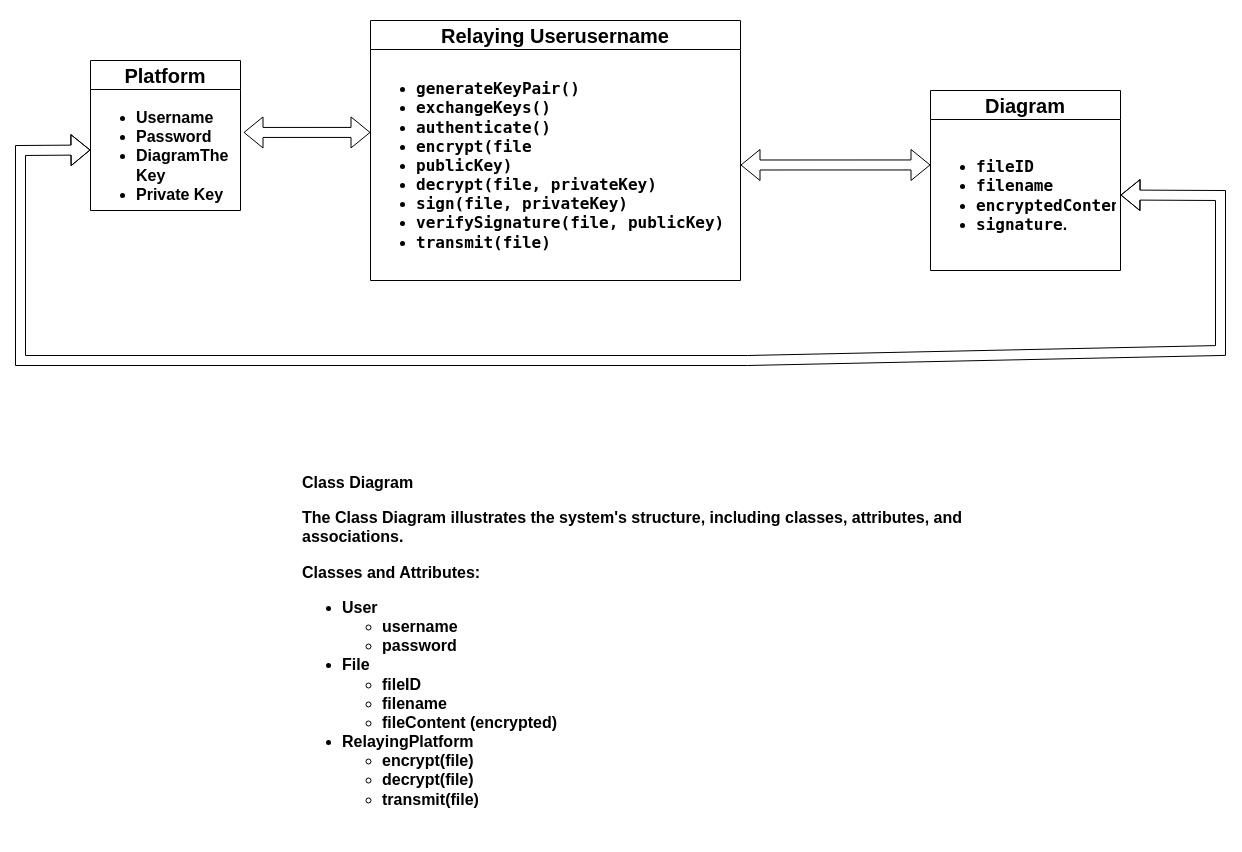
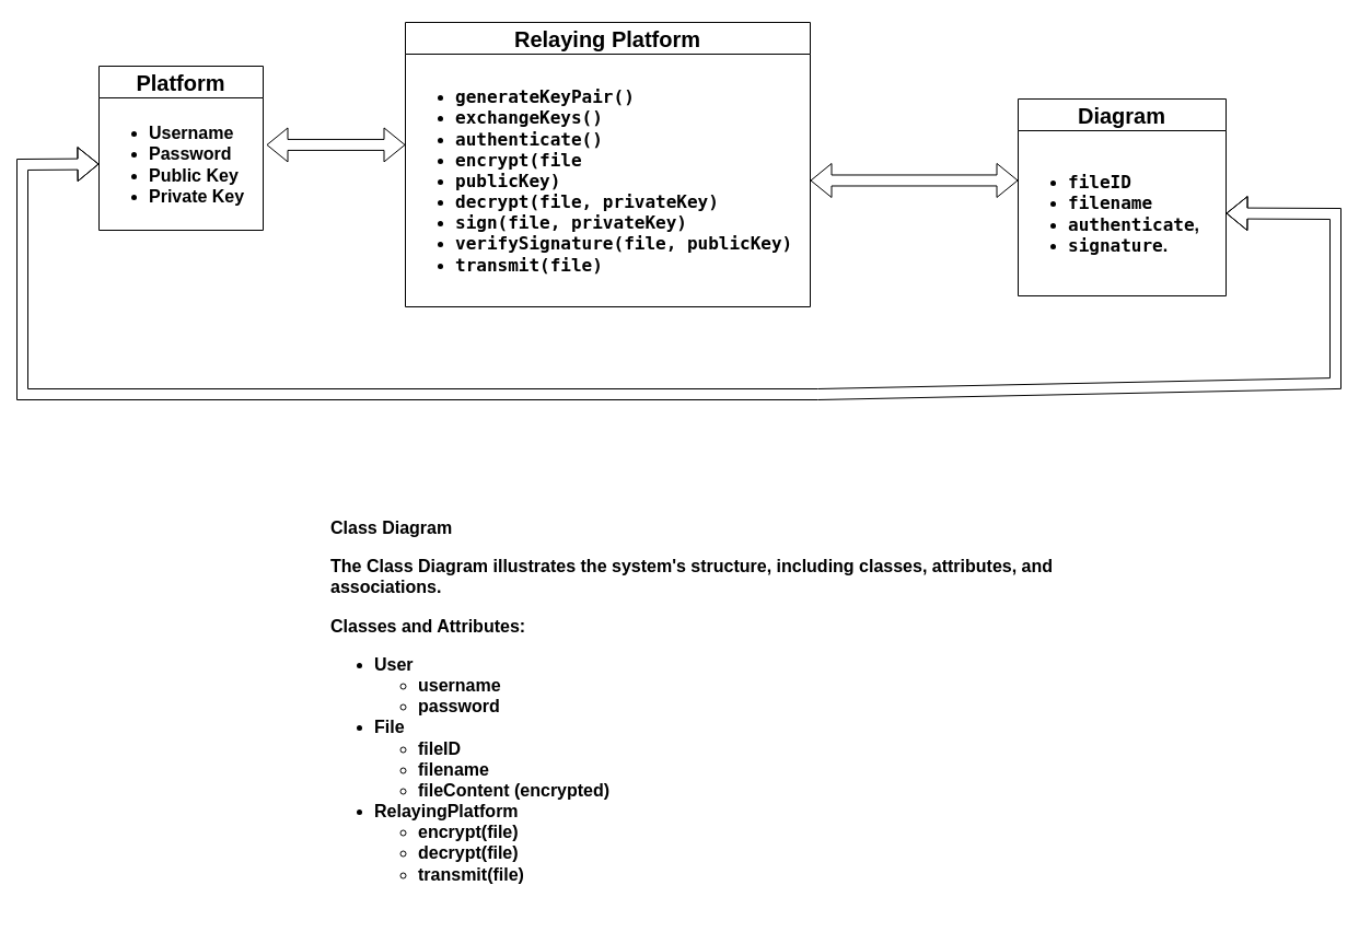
  <mxCell id="0" />
  <mxCell id="1" parent="0" />
  <mxCell id="2" value="&lt;font style=&quot;font-size: 20px;&quot;&gt;Diagram&lt;/font&gt;" style="swimlane;fontStyle=1;align=center;verticalAlign=middle;childLayout=stackLayout;horizontal=1;startSize=29;horizontalStack=0;resizeParent=1;resizeParentMax=0;resizeLast=0;collapsible=0;marginBottom=0;html=1;whiteSpace=wrap;" vertex="1" parent="1"><mxGeometry x="930" y="90" width="190" height="180" as="geometry" /></mxCell>
- <mxCell id="3" value="&lt;ul style=&quot;font-size: 16px;&quot;&gt;&lt;li&gt;&lt;font style=&quot;font-size: 16px;&quot;&gt;&lt;b&gt;&lt;code&gt;fileID&lt;/code&gt; &lt;br&gt;&lt;/b&gt;&lt;/font&gt;&lt;/li&gt;&lt;li&gt;&lt;font style=&quot;font-size: 16px;&quot;&gt;&lt;b&gt;&lt;code&gt;filename&lt;/code&gt;&lt;/b&gt;&lt;/font&gt;&lt;/li&gt;&lt;li&gt; &lt;font style=&quot;font-size: 16px;&quot;&gt;&lt;b&gt;&lt;code&gt;encryptedContent&lt;/code&gt;, &lt;br&gt;&lt;/b&gt;&lt;/font&gt;&lt;/li&gt;&lt;li&gt;&lt;font style=&quot;font-size: 16px;&quot;&gt;&lt;b&gt;&lt;code&gt;signature&lt;/code&gt;.&lt;/b&gt;&lt;/font&gt;&lt;/li&gt;&lt;/ul&gt;" style="text;html=1;strokeColor=none;fillColor=none;align=left;verticalAlign=middle;spacingLeft=4;spacingRight=4;overflow=hidden;rotatable=0;points=[[0,0.5],[1,0.5]];portConstraint=eastwest;whiteSpace=wrap;" vertex="1" parent="2"><mxGeometry y="29" width="190" height="151" as="geometry" /></mxCell>
+ <mxCell id="3" value="&lt;ul style=&quot;font-size: 16px;&quot;&gt;&lt;li&gt;&lt;font style=&quot;font-size: 16px;&quot;&gt;&lt;b&gt;&lt;code&gt;fileID&lt;/code&gt; &lt;br&gt;&lt;/b&gt;&lt;/font&gt;&lt;/li&gt;&lt;li&gt;&lt;font style=&quot;font-size: 16px;&quot;&gt;&lt;b&gt;&lt;code&gt;filename&lt;/code&gt;&lt;/b&gt;&lt;/font&gt;&lt;/li&gt;&lt;li&gt; &lt;font style=&quot;font-size: 16px;&quot;&gt;&lt;b&gt;&lt;code&gt;authenticate&lt;/code&gt;, &lt;br&gt;&lt;/b&gt;&lt;/font&gt;&lt;/li&gt;&lt;li&gt;&lt;font style=&quot;font-size: 16px;&quot;&gt;&lt;b&gt;&lt;code&gt;signature&lt;/code&gt;.&lt;/b&gt;&lt;/font&gt;&lt;/li&gt;&lt;/ul&gt;" style="text;html=1;strokeColor=none;fillColor=none;align=left;verticalAlign=middle;spacingLeft=4;spacingRight=4;overflow=hidden;rotatable=0;points=[[0,0.5],[1,0.5]];portConstraint=eastwest;whiteSpace=wrap;" vertex="1" parent="2"><mxGeometry y="29" width="190" height="151" as="geometry" /></mxCell>
  <mxCell id="4" value="&lt;font style=&quot;font-size: 20px;&quot;&gt;Platform&lt;/font&gt;" style="swimlane;fontStyle=1;align=center;verticalAlign=middle;childLayout=stackLayout;horizontal=1;startSize=29;horizontalStack=0;resizeParent=1;resizeParentMax=0;resizeLast=0;collapsible=0;marginBottom=0;html=1;whiteSpace=wrap;" vertex="1" parent="1"><mxGeometry x="90" y="60" width="150" height="150" as="geometry" /></mxCell>
- <mxCell id="5" value="&lt;div style=&quot;font-size: 16px;&quot; align=&quot;left&quot;&gt;&lt;ul&gt;&lt;li&gt;&lt;font style=&quot;font-size: 16px;&quot;&gt;&lt;b&gt;Username&lt;/b&gt;&lt;/font&gt;&lt;/li&gt;&lt;li&gt;&lt;font style=&quot;font-size: 16px;&quot;&gt;&lt;b&gt;Password&lt;/b&gt;&lt;/font&gt;&lt;/li&gt;&lt;li&gt;&lt;font style=&quot;font-size: 16px;&quot;&gt;&lt;b&gt;DiagramThe Key&lt;/b&gt;&lt;/font&gt;&lt;/li&gt;&lt;li&gt;&lt;font style=&quot;font-size: 16px;&quot;&gt;&lt;b&gt;Private Key&lt;/b&gt;&lt;/font&gt;&lt;/li&gt;&lt;/ul&gt;&lt;/div&gt;" style="text;html=1;strokeColor=none;fillColor=none;align=left;verticalAlign=middle;spacingLeft=4;spacingRight=4;overflow=hidden;rotatable=0;points=[[0,0.5],[1,0.5]];portConstraint=eastwest;whiteSpace=wrap;" vertex="1" parent="4"><mxGeometry y="29" width="150" height="121" as="geometry" /></mxCell>
- <mxCell id="6" value="&lt;font style=&quot;font-size: 20px;&quot;&gt;Relaying Userusername&lt;/font&gt;" style="swimlane;fontStyle=1;align=center;verticalAlign=middle;childLayout=stackLayout;horizontal=1;startSize=29;horizontalStack=0;resizeParent=1;resizeParentMax=0;resizeLast=0;collapsible=0;marginBottom=0;html=1;whiteSpace=wrap;" vertex="1" parent="1"><mxGeometry x="370" y="20" width="370" height="260" as="geometry" /></mxCell>
+ <mxCell id="5" value="&lt;div style=&quot;font-size: 16px;&quot; align=&quot;left&quot;&gt;&lt;ul&gt;&lt;li&gt;&lt;font style=&quot;font-size: 16px;&quot;&gt;&lt;b&gt;Username&lt;/b&gt;&lt;/font&gt;&lt;/li&gt;&lt;li&gt;&lt;font style=&quot;font-size: 16px;&quot;&gt;&lt;b&gt;Password&lt;/b&gt;&lt;/font&gt;&lt;/li&gt;&lt;li&gt;&lt;font style=&quot;font-size: 16px;&quot;&gt;&lt;b&gt;Public Key&lt;/b&gt;&lt;/font&gt;&lt;/li&gt;&lt;li&gt;&lt;font style=&quot;font-size: 16px;&quot;&gt;&lt;b&gt;Private Key&lt;/b&gt;&lt;/font&gt;&lt;/li&gt;&lt;/ul&gt;&lt;/div&gt;" style="text;html=1;strokeColor=none;fillColor=none;align=left;verticalAlign=middle;spacingLeft=4;spacingRight=4;overflow=hidden;rotatable=0;points=[[0,0.5],[1,0.5]];portConstraint=eastwest;whiteSpace=wrap;" vertex="1" parent="4"><mxGeometry y="29" width="150" height="121" as="geometry" /></mxCell>
+ <mxCell id="6" value="&lt;font style=&quot;font-size: 20px;&quot;&gt;Relaying Platform&lt;/font&gt;" style="swimlane;fontStyle=1;align=center;verticalAlign=middle;childLayout=stackLayout;horizontal=1;startSize=29;horizontalStack=0;resizeParent=1;resizeParentMax=0;resizeLast=0;collapsible=0;marginBottom=0;html=1;whiteSpace=wrap;" vertex="1" parent="1"><mxGeometry x="370" y="20" width="370" height="260" as="geometry" /></mxCell>
  <mxCell id="7" value="&lt;ul style=&quot;font-size: 16px;&quot;&gt;&lt;li&gt;&lt;font style=&quot;font-size: 16px;&quot;&gt;&lt;b&gt;&lt;code&gt;generateKeyPair()&lt;/code&gt;&lt;/b&gt;&lt;/font&gt;&lt;/li&gt;&lt;li&gt;&lt;font style=&quot;font-size: 16px;&quot;&gt;&lt;b&gt;&lt;code&gt;exchangeKeys()&lt;/code&gt;&lt;/b&gt;&lt;/font&gt;&lt;/li&gt;&lt;li&gt;&lt;font style=&quot;font-size: 16px;&quot;&gt;&lt;b&gt;&lt;code&gt;authenticate()&lt;/code&gt;&lt;/b&gt;&lt;/font&gt;&lt;/li&gt;&lt;li&gt;&lt;font style=&quot;font-size: 16px;&quot;&gt;&lt;b&gt;&lt;code&gt;encrypt(file&lt;/code&gt;&lt;/b&gt;&lt;/font&gt;&lt;/li&gt;&lt;li&gt;&lt;font style=&quot;font-size: 16px;&quot;&gt;&lt;b&gt;&lt;code&gt;publicKey)&lt;/code&gt;&lt;/b&gt;&lt;/font&gt;&lt;/li&gt;&lt;li&gt;&lt;font style=&quot;font-size: 16px;&quot;&gt;&lt;b&gt;&lt;code&gt;decrypt(file, privateKey)&lt;/code&gt;&lt;/b&gt;&lt;/font&gt;&lt;/li&gt;&lt;li&gt;&lt;font style=&quot;font-size: 16px;&quot;&gt;&lt;b&gt;&lt;code&gt;sign(file, privateKey)&lt;/code&gt;&lt;code&gt;&lt;/code&gt;&lt;/b&gt;&lt;/font&gt;&lt;/li&gt;&lt;li&gt;&lt;font style=&quot;font-size: 16px;&quot;&gt;&lt;b&gt;&lt;code&gt;verifySignature(file, publicKey)&lt;/code&gt;&lt;br&gt;&lt;/b&gt;&lt;/font&gt;&lt;/li&gt;&lt;li&gt;&lt;font style=&quot;font-size: 16px;&quot;&gt;&lt;b&gt;&lt;code&gt;transmit(file)&lt;/code&gt;&lt;/b&gt;&lt;/font&gt;&lt;/li&gt;&lt;/ul&gt;" style="text;html=1;strokeColor=none;fillColor=none;align=left;verticalAlign=middle;spacingLeft=4;spacingRight=4;overflow=hidden;rotatable=0;points=[[0,0.5],[1,0.5]];portConstraint=eastwest;whiteSpace=wrap;" vertex="1" parent="6"><mxGeometry y="29" width="370" height="231" as="geometry" /></mxCell>
  <mxCell id="8" value="" style="shape=flexArrow;endArrow=classic;startArrow=classic;html=1;rounded=0;entryX=0;entryY=0.359;entryDx=0;entryDy=0;entryPerimeter=0;exitX=1.02;exitY=0.355;exitDx=0;exitDy=0;exitPerimeter=0;" edge="1" parent="1" source="5" target="7"><mxGeometry width="100" height="100" relative="1" as="geometry"><mxPoint x="580" y="310" as="sourcePoint" /><mxPoint x="680" y="210" as="targetPoint" /></mxGeometry></mxCell>
  <mxCell id="9" value="" style="shape=flexArrow;endArrow=classic;startArrow=classic;html=1;rounded=0;exitX=1;exitY=0.5;exitDx=0;exitDy=0;entryX=0;entryY=0.301;entryDx=0;entryDy=0;entryPerimeter=0;" edge="1" parent="1" source="7" target="3"><mxGeometry width="100" height="100" relative="1" as="geometry"><mxPoint x="740" y="160" as="sourcePoint" /><mxPoint x="960" y="160" as="targetPoint" /></mxGeometry></mxCell>
  <mxCell id="10" value="" style="shape=flexArrow;endArrow=classic;startArrow=classic;html=1;rounded=0;entryX=1;entryY=0.5;entryDx=0;entryDy=0;exitX=0;exitY=0.5;exitDx=0;exitDy=0;" edge="1" parent="1" source="5" target="3"><mxGeometry width="100" height="100" relative="1" as="geometry"><mxPoint x="10" y="140" as="sourcePoint" /><mxPoint x="984.99" y="251.46" as="targetPoint" /><Array as="points"><mxPoint x="20" y="150" /><mxPoint x="20" y="360" /><mxPoint x="747" y="360" /><mxPoint x="1220" y="350" /><mxPoint x="1220" y="195" /></Array></mxGeometry></mxCell>
  <mxCell id="11" value="&lt;h3 style=&quot;font-size: 16px;&quot;&gt;Class Diagram&lt;/h3&gt;&lt;p style=&quot;font-size: 16px;&quot;&gt;The Class Diagram illustrates the system's structure, including classes, attributes, and associations.&lt;/p&gt;&lt;p style=&quot;font-size: 16px;&quot;&gt;&lt;strong style=&quot;font-size: 16px;&quot;&gt;Classes and Attributes&lt;/strong&gt;:&lt;/p&gt;&lt;ul style=&quot;font-size: 16px;&quot;&gt;&lt;li style=&quot;font-size: 16px;&quot;&gt;&lt;strong style=&quot;font-size: 16px;&quot;&gt;User&lt;/strong&gt;&lt;ul style=&quot;font-size: 16px;&quot;&gt;&lt;li style=&quot;font-size: 16px;&quot;&gt;username&lt;/li&gt;&lt;li style=&quot;font-size: 16px;&quot;&gt;password&lt;/li&gt;&lt;/ul&gt;&lt;/li&gt;&lt;li style=&quot;font-size: 16px;&quot;&gt;&lt;strong style=&quot;font-size: 16px;&quot;&gt;File&lt;/strong&gt;&lt;ul style=&quot;font-size: 16px;&quot;&gt;&lt;li style=&quot;font-size: 16px;&quot;&gt;fileID&lt;/li&gt;&lt;li style=&quot;font-size: 16px;&quot;&gt;filename&lt;/li&gt;&lt;li style=&quot;font-size: 16px;&quot;&gt;fileContent (encrypted)&lt;/li&gt;&lt;/ul&gt;&lt;/li&gt;&lt;li style=&quot;font-size: 16px;&quot;&gt;&lt;strong style=&quot;font-size: 16px;&quot;&gt;RelayingPlatform&lt;/strong&gt;&lt;ul style=&quot;font-size: 16px;&quot;&gt;&lt;li style=&quot;font-size: 16px;&quot;&gt;encrypt(file)&lt;/li&gt;&lt;li style=&quot;font-size: 16px;&quot;&gt;decrypt(file)&lt;/li&gt;&lt;li style=&quot;font-size: 16px;&quot;&gt;transmit(file)&lt;/li&gt;&lt;/ul&gt;&lt;/li&gt;&lt;/ul&gt;" style="text;html=1;whiteSpace=wrap;overflow=hidden;rounded=0;fontStyle=1;fontSize=16;" vertex="1" parent="1"><mxGeometry x="300" y="450" width="730" height="380" as="geometry" /></mxCell>
